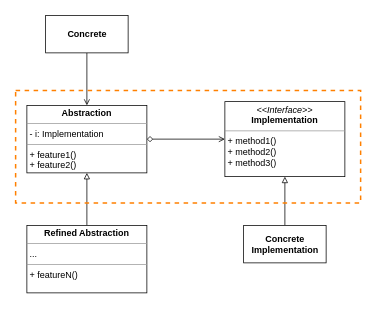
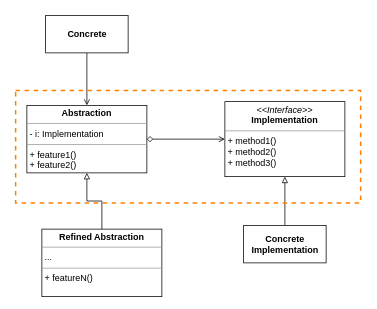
  <mxCell id="0" />
  <mxCell id="1" parent="0" />
  <mxCell id="2" style="edgeStyle=orthogonalEdgeStyle;rounded=0;orthogonalLoop=1;jettySize=auto;html=1;exitX=1;exitY=0.5;exitDx=0;exitDy=0;startArrow=diamond;startFill=0;endArrow=open;endFill=0;" edge="1" parent="1" source="3" target="4"><mxGeometry relative="1" as="geometry" /></mxCell>
  <mxCell id="3" value="&lt;p style=&quot;margin:0px;margin-top:4px;text-align:center;&quot;&gt;&lt;b&gt;Abstraction&lt;/b&gt;&lt;/p&gt;&lt;hr size=&quot;1&quot;&gt;&lt;p style=&quot;margin:0px;margin-left:4px;&quot;&gt;- i: Implementation&lt;/p&gt;&lt;hr size=&quot;1&quot;&gt;&lt;p style=&quot;margin:0px;margin-left:4px;&quot;&gt;+ feature1()&lt;/p&gt;&lt;p style=&quot;margin:0px;margin-left:4px;&quot;&gt;+ feature2()&lt;/p&gt;" style="verticalAlign=top;align=left;overflow=fill;fontSize=12;fontFamily=Helvetica;html=1;" vertex="1" parent="1"><mxGeometry x="35" y="140" width="160" height="90" as="geometry" /></mxCell>
  <mxCell id="4" value="&lt;p style=&quot;margin:0px;margin-top:4px;text-align:center;&quot;&gt;&lt;i&gt;&amp;lt;&amp;lt;Interface&amp;gt;&amp;gt;&lt;/i&gt;&lt;br&gt;&lt;b&gt;Implementation&lt;/b&gt;&lt;/p&gt;&lt;hr size=&quot;1&quot;&gt;&lt;p style=&quot;margin:0px;margin-left:4px;&quot;&gt;+ method1()&lt;br&gt;+ method2()&lt;/p&gt;&lt;p style=&quot;margin:0px;margin-left:4px;&quot;&gt;+ method3()&lt;br&gt;&lt;/p&gt;" style="verticalAlign=top;align=left;overflow=fill;fontSize=12;fontFamily=Helvetica;html=1;" vertex="1" parent="1"><mxGeometry x="299" y="135" width="160" height="100" as="geometry" /></mxCell>
  <mxCell id="5" style="edgeStyle=orthogonalEdgeStyle;rounded=0;orthogonalLoop=1;jettySize=auto;html=1;exitX=0.5;exitY=0;exitDx=0;exitDy=0;entryX=0.5;entryY=1;entryDx=0;entryDy=0;endArrow=block;endFill=0;" edge="1" parent="1" source="6" target="4"><mxGeometry relative="1" as="geometry" /></mxCell>
  <mxCell id="6" value="&lt;b&gt;Concrete&lt;br&gt;Implementation&lt;/b&gt;" style="html=1;" vertex="1" parent="1"><mxGeometry x="324" y="300" width="110" height="50" as="geometry" /></mxCell>
  <mxCell id="7" style="edgeStyle=orthogonalEdgeStyle;rounded=0;orthogonalLoop=1;jettySize=auto;html=1;exitX=0.5;exitY=0;exitDx=0;exitDy=0;entryX=0.5;entryY=1;entryDx=0;entryDy=0;endArrow=block;endFill=0;" edge="1" parent="1" source="8" target="3"><mxGeometry relative="1" as="geometry" /></mxCell>
- <mxCell id="8" value="&lt;p style=&quot;margin:0px;margin-top:4px;text-align:center;&quot;&gt;&lt;b&gt;Refined Abstraction&lt;/b&gt;&lt;/p&gt;&lt;hr size=&quot;1&quot;&gt;&lt;p style=&quot;margin:0px;margin-left:4px;&quot;&gt;...&lt;/p&gt;&lt;hr size=&quot;1&quot;&gt;&lt;p style=&quot;margin:0px;margin-left:4px;&quot;&gt;+ featureN()&lt;/p&gt;" style="verticalAlign=top;align=left;overflow=fill;fontSize=12;fontFamily=Helvetica;html=1;" vertex="1" parent="1"><mxGeometry x="35" y="300" width="160" height="90" as="geometry" /></mxCell>
+ <mxCell id="8" value="&lt;p style=&quot;margin:0px;margin-top:4px;text-align:center;&quot;&gt;&lt;b&gt;Refined Abstraction&lt;/b&gt;&lt;/p&gt;&lt;hr size=&quot;1&quot;&gt;&lt;p style=&quot;margin:0px;margin-left:4px;&quot;&gt;...&lt;/p&gt;&lt;hr size=&quot;1&quot;&gt;&lt;p style=&quot;margin:0px;margin-left:4px;&quot;&gt;+ featureN()&lt;/p&gt;" style="verticalAlign=top;align=left;overflow=fill;fontSize=12;fontFamily=Helvetica;html=1;" vertex="1" parent="1"><mxGeometry x="55" y="305" width="160" height="90" as="geometry" /></mxCell>
  <mxCell id="9" style="edgeStyle=orthogonalEdgeStyle;rounded=0;orthogonalLoop=1;jettySize=auto;html=1;exitX=0.5;exitY=1;exitDx=0;exitDy=0;entryX=0.5;entryY=0;entryDx=0;entryDy=0;endArrow=open;endFill=0;" edge="1" parent="1" source="10" target="3"><mxGeometry relative="1" as="geometry" /></mxCell>
  <mxCell id="10" value="&lt;b&gt;Concrete&lt;/b&gt;" style="html=1;" vertex="1" parent="1"><mxGeometry x="60" y="20" width="110" height="50" as="geometry" /></mxCell>
  <mxCell id="11" value="" style="rounded=0;whiteSpace=wrap;html=1;fillColor=none;strokeColor=#FF8000;strokeWidth=2;dashed=1;" vertex="1" parent="1"><mxGeometry x="20" y="120" width="460" height="150" as="geometry" /></mxCell>
